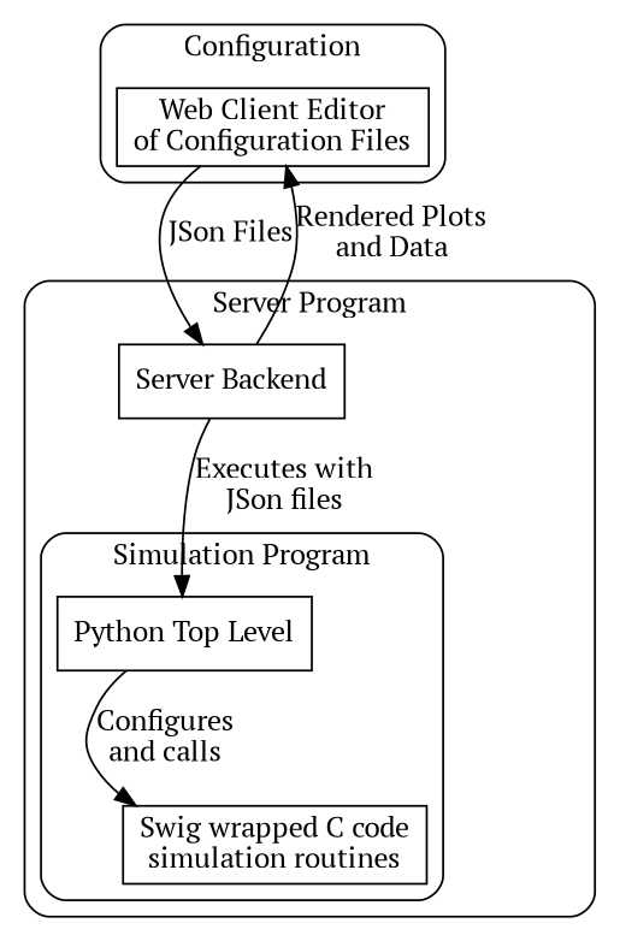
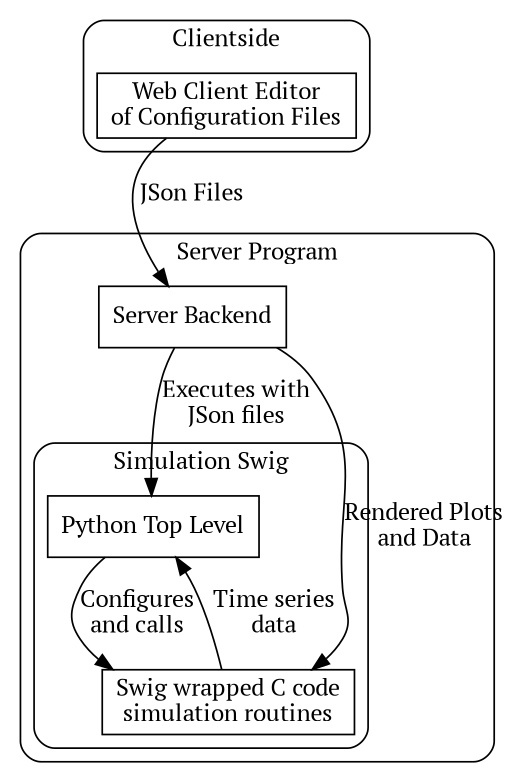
  digraph {
    fontname="PT Serif"
    rankdir=TB
    style=rounded
    node [fontname="PT Serif" shape=box]
    edge [fontname="PT Serif"]
    n1 [label="Web Client Editor\nof Configuration Files\n"]
    n2 [label="Python Top Level"]
    n3 [label="Swig wrapped C code\nsimulation routines"]
    n4 [label="Server Backend"]
    subgraph cluster_1 {
-     label=Configuration
+     label=Clientside
      n1
    }
    subgraph cluster_2 {
      label="Server Program"
      n4
      subgraph cluster_3 {
-       label="Simulation Program"
+       label="Simulation Swig"
        n2
        n3
      }
    }
    n1 -> n4 [label="JSon Files"]
    n2 -> n3 [label="Configures\nand calls"]
-   n4 -> n1 [label="Rendered Plots\nand Data"]
+   n3 -> n2 [label="Time series\ndata"]
+   n4 -> n3 [label="Rendered Plots\nand Data"]
    n4 -> n2 [label="Executes with\nJSon files"]
  }
